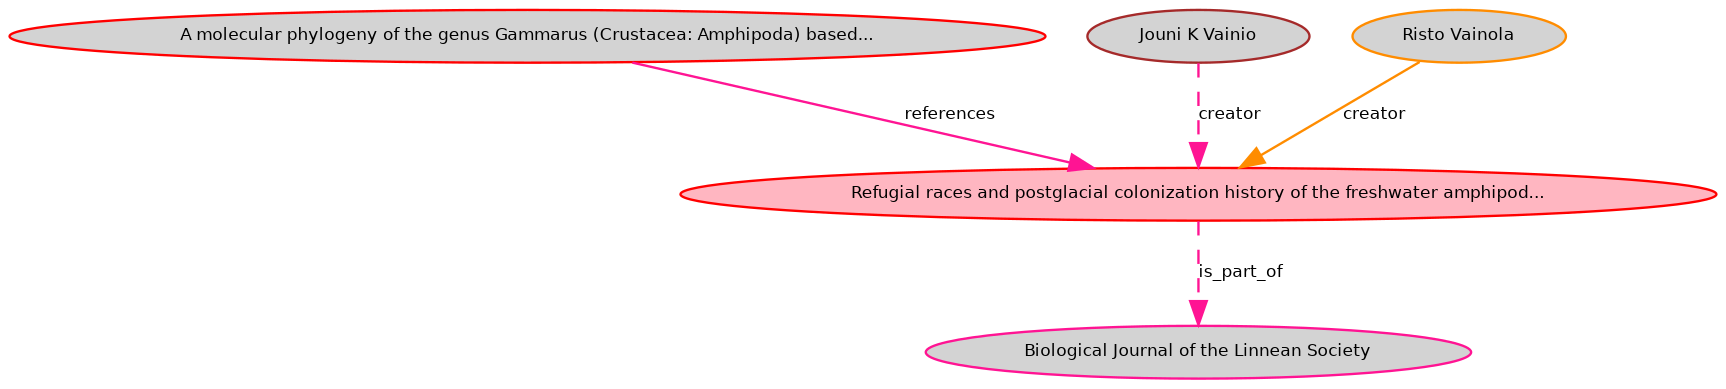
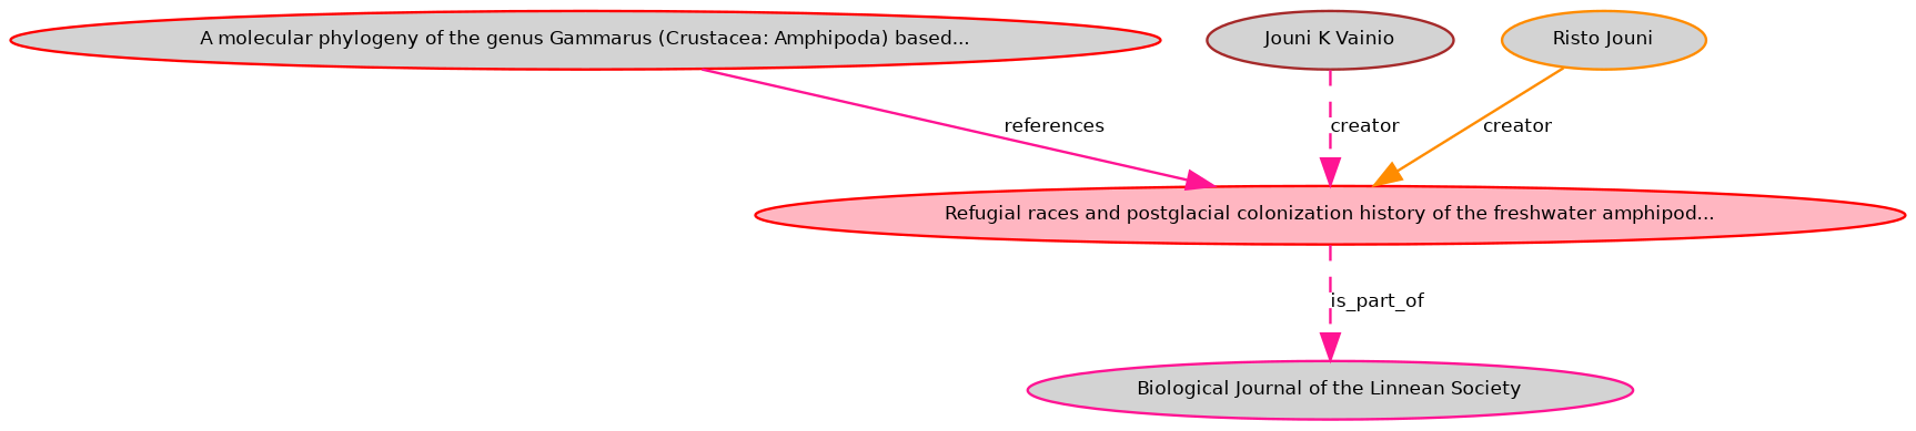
  digraph {
    node [fontname=Helvetica fontsize=7 style=filled fillcolor=lightgrey color=red]
    edge [fontname=Helvetica fontsize=7 color=deeppink style=dashed]
    n1 [height=0.27433100247 label="Refugial races and postglacial colonization history of the freshwater amphipod..." width=0.27433100247 fillcolor=lightpink]
    n2 [height=0.27433100247 label="Biological Journal of the Linnean Society" width=0.27433100247 color=deeppink]
    n3 [height=0.27433100247 label="A molecular phylogeny of the genus Gammarus (Crustacea: Amphipoda) based..." width=0.27433100247]
    n4 [height=0.27433100247 label="Jouni K Vainio" width=0.27433100247 color=brown]
-   n5 [height=0.27433100247 label="Risto Vainola" width=0.27433100247 color=darkorange]
+   n5 [height=0.27433100247 label="Risto Jouni" width=0.27433100247 color=darkorange]
    n1 -> n2 [label=is_part_of]
    n3 -> n1 [label=references style=solid]
    n4 -> n1 [label=creator]
    n5 -> n1 [label=creator color=darkorange style=solid]
  }
